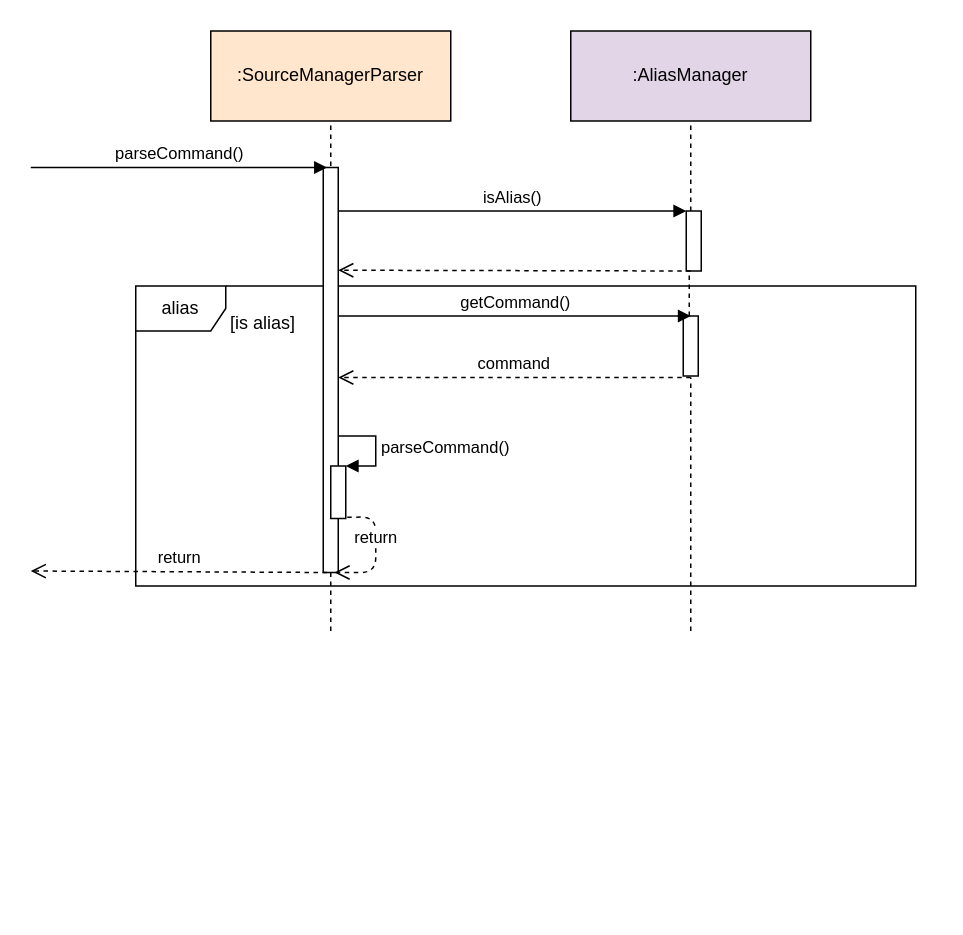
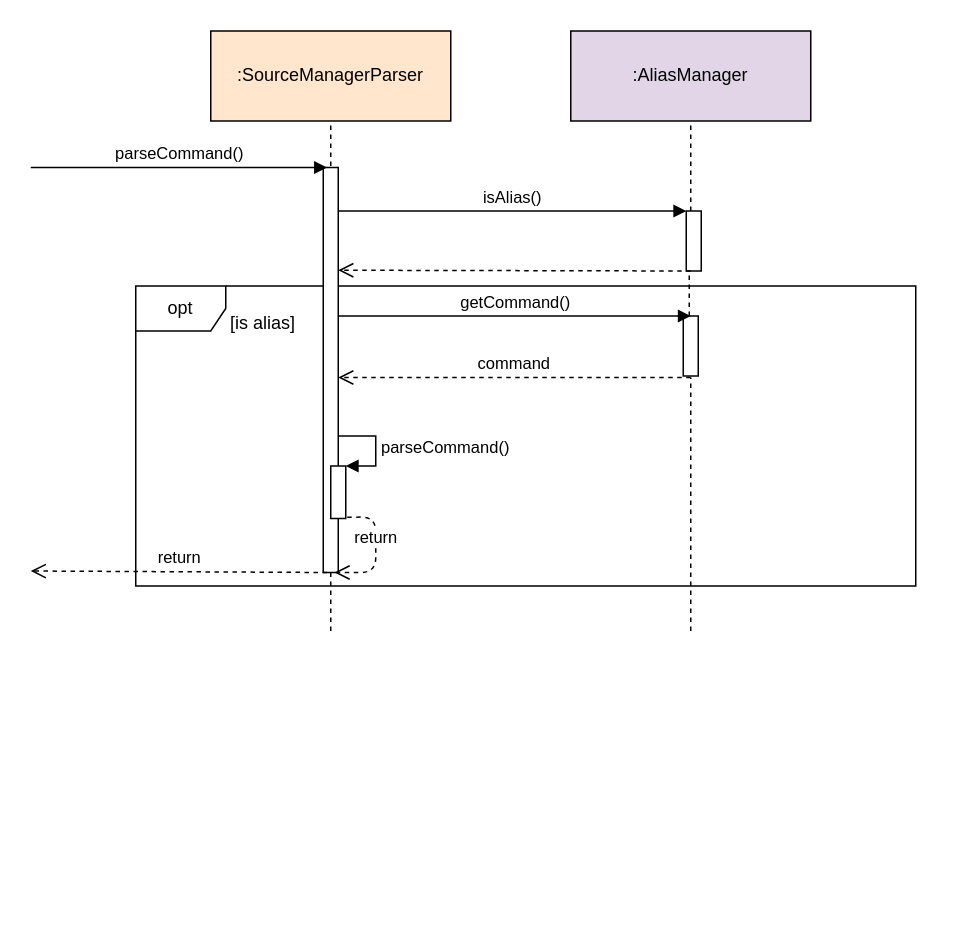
  <mxCell id="0" />
  <mxCell id="1" parent="0" />
  <mxCell id="2" value="" style="group;container=1;" parent="1" vertex="1" connectable="0"><mxGeometry x="140" y="20" width="480" height="581" as="geometry" /></mxCell>
- <mxCell id="3" value="alias" style="shape=umlFrame;whiteSpace=wrap;html=1;" parent="2" vertex="1"><mxGeometry x="-50" y="170" width="520" height="200" as="geometry" /></mxCell>
+ <mxCell id="3" value="opt" style="shape=umlFrame;whiteSpace=wrap;html=1;" parent="2" vertex="1"><mxGeometry x="-50" y="170" width="520" height="200" as="geometry" /></mxCell>
  <mxCell id="4" value=":SourceManagerParser" style="rounded=0;whiteSpace=wrap;html=1;fillColor=#ffe6cc;" parent="2" vertex="1"><mxGeometry width="160" height="60" as="geometry" /></mxCell>
  <mxCell id="5" value="" style="endArrow=none;dashed=1;html=1;entryX=0.5;entryY=1;entryDx=0;entryDy=0;" parent="2" target="4" edge="1"><mxGeometry width="50" height="50" relative="1" as="geometry"><mxPoint x="80" y="90" as="sourcePoint" /><mxPoint x="50" y="80" as="targetPoint" /></mxGeometry></mxCell>
  <mxCell id="6" value="" style="rounded=0;whiteSpace=wrap;html=1;" parent="2" vertex="1"><mxGeometry x="75" y="91" width="10" height="270" as="geometry" /></mxCell>
  <mxCell id="7" value="[is alias]" style="text;html=1;strokeColor=none;fillColor=none;align=center;verticalAlign=middle;whiteSpace=wrap;rounded=0;" parent="2" vertex="1"><mxGeometry x="10" y="185" width="50" height="20" as="geometry" /></mxCell>
  <mxCell id="8" value="" style="endArrow=none;dashed=1;html=1;entryX=0.5;entryY=1;entryDx=0;entryDy=0;" parent="2" source="9" edge="1"><mxGeometry width="50" height="50" relative="1" as="geometry"><mxPoint x="319" y="440" as="sourcePoint" /><mxPoint x="319" y="160" as="targetPoint" /></mxGeometry></mxCell>
  <mxCell id="9" value="" style="html=1;points=[];perimeter=orthogonalPerimeter;" parent="2" vertex="1"><mxGeometry x="315" y="190" width="10" height="40" as="geometry" /></mxCell>
  <mxCell id="10" value="" style="html=1;points=[];perimeter=orthogonalPerimeter;" parent="2" vertex="1"><mxGeometry x="317" y="120" width="10" height="40" as="geometry" /></mxCell>
  <mxCell id="11" value="getCommand()" style="html=1;verticalAlign=bottom;endArrow=block;" parent="2" edge="1"><mxGeometry width="80" relative="1" as="geometry"><mxPoint x="85" y="190" as="sourcePoint" /><mxPoint x="320" y="190" as="targetPoint" /></mxGeometry></mxCell>
  <mxCell id="12" value="command" style="html=1;verticalAlign=bottom;endArrow=open;dashed=1;endSize=8;" parent="2" edge="1"><mxGeometry relative="1" as="geometry"><mxPoint x="320" y="231" as="sourcePoint" /><mxPoint x="85" y="231" as="targetPoint" /></mxGeometry></mxCell>
  <mxCell id="13" value="" style="html=1;points=[];perimeter=orthogonalPerimeter;" parent="2" vertex="1"><mxGeometry x="80" y="290" width="10" height="35" as="geometry" /></mxCell>
  <mxCell id="14" value="parseCommand()" style="edgeStyle=orthogonalEdgeStyle;html=1;align=left;spacingLeft=2;endArrow=block;rounded=0;" parent="2" edge="1"><mxGeometry relative="1" as="geometry"><mxPoint x="85" y="270" as="sourcePoint" /><Array as="points"><mxPoint x="110" y="270" /></Array><mxPoint x="90" y="290" as="targetPoint" /></mxGeometry></mxCell>
  <mxCell id="15" value="return" style="html=1;verticalAlign=bottom;endArrow=open;dashed=1;endSize=8;exitX=1.1;exitY=0.975;exitDx=0;exitDy=0;exitPerimeter=0;entryX=0.75;entryY=1;entryDx=0;entryDy=0;" parent="2" source="13" target="6" edge="1"><mxGeometry relative="1" as="geometry"><mxPoint x="170" y="310" as="sourcePoint" /><mxPoint x="-100" y="330" as="targetPoint" /><Array as="points"><mxPoint x="110" y="324" /><mxPoint x="110" y="361" /></Array></mxGeometry></mxCell>
  <mxCell id="16" value=":AliasManager" style="rounded=0;whiteSpace=wrap;html=1;fillColor=#e1d5e7;" parent="1" vertex="1"><mxGeometry x="380" y="20" width="160" height="60" as="geometry" /></mxCell>
  <mxCell id="17" value="" style="endArrow=none;dashed=1;html=1;entryX=0.5;entryY=1;entryDx=0;entryDy=0;exitX=0.5;exitY=0;exitDx=0;exitDy=0;" parent="1" edge="1"><mxGeometry width="50" height="50" relative="1" as="geometry"><mxPoint x="460" y="140" as="sourcePoint" /><mxPoint x="460" y="80" as="targetPoint" /></mxGeometry></mxCell>
  <mxCell id="18" value="parseCommand()" style="html=1;verticalAlign=bottom;endArrow=block;entryX=0.25;entryY=0;entryDx=0;entryDy=0;" parent="1" target="6" edge="1"><mxGeometry width="80" relative="1" as="geometry"><mxPoint x="20" y="111" as="sourcePoint" /><mxPoint x="90" y="200" as="targetPoint" /></mxGeometry></mxCell>
  <mxCell id="19" value="isAlias()" style="html=1;verticalAlign=bottom;endArrow=block;exitX=1.5;exitY=0.107;exitDx=0;exitDy=0;exitPerimeter=0;" parent="1" target="10" edge="1"><mxGeometry width="80" relative="1" as="geometry"><mxPoint x="225" y="140" as="sourcePoint" /><mxPoint x="390" y="140" as="targetPoint" /></mxGeometry></mxCell>
  <mxCell id="20" value="" style="html=1;verticalAlign=bottom;endArrow=open;dashed=1;endSize=8;" parent="1" edge="1"><mxGeometry relative="1" as="geometry"><mxPoint x="460" y="180" as="sourcePoint" /><mxPoint x="225" y="179.5" as="targetPoint" /></mxGeometry></mxCell>
  <mxCell id="21" value="return" style="html=1;verticalAlign=bottom;endArrow=open;dashed=1;endSize=8;exitX=0.25;exitY=1;exitDx=0;exitDy=0;" parent="1" source="6" edge="1"><mxGeometry relative="1" as="geometry"><mxPoint x="210" y="380" as="sourcePoint" /><mxPoint x="20" y="380" as="targetPoint" /></mxGeometry></mxCell>
  <mxCell id="22" value="" style="endArrow=none;dashed=1;html=1;" edge="1" parent="1"><mxGeometry width="50" height="50" relative="1" as="geometry"><mxPoint x="220" y="420" as="sourcePoint" /><mxPoint x="220" y="380" as="targetPoint" /></mxGeometry></mxCell>
  <mxCell id="23" value="" style="endArrow=none;dashed=1;html=1;entryX=0.5;entryY=1.025;entryDx=0;entryDy=0;entryPerimeter=0;" edge="1" parent="1" target="9"><mxGeometry width="50" height="50" relative="1" as="geometry"><mxPoint x="460" y="420" as="sourcePoint" /><mxPoint x="230" y="390" as="targetPoint" /></mxGeometry></mxCell>
